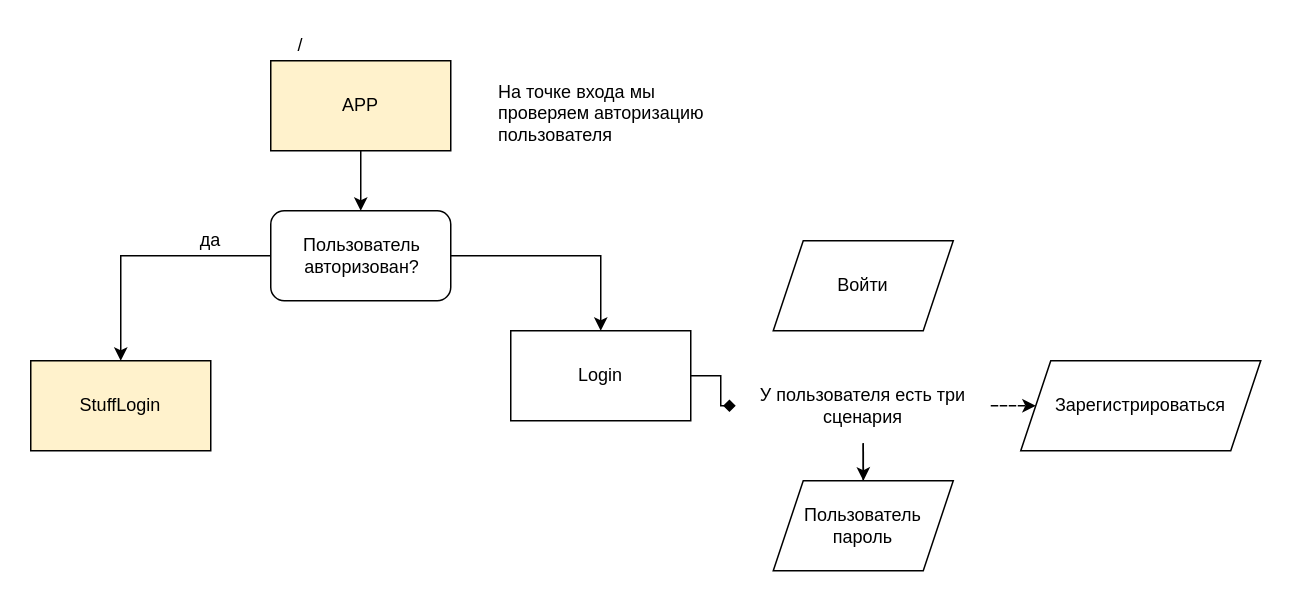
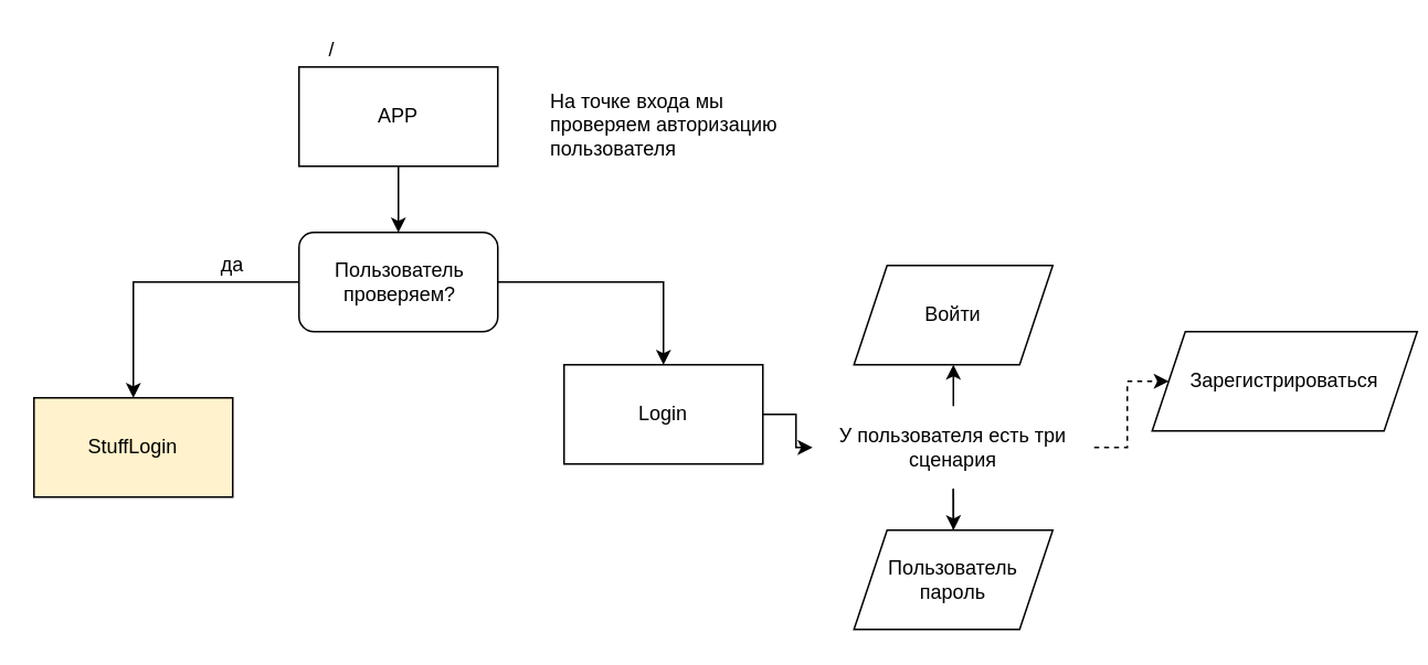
  <mxCell id="0" />
  <mxCell id="1" parent="0" />
  <mxCell id="2" style="edgeStyle=orthogonalEdgeStyle;rounded=0;orthogonalLoop=1;jettySize=auto;html=1;exitX=0.5;exitY=1;exitDx=0;exitDy=0;entryX=0.5;entryY=0;entryDx=0;entryDy=0;" edge="1" parent="1" source="3" target="8"><mxGeometry relative="1" as="geometry" /></mxCell>
- <mxCell id="3" value="APP" style="rounded=0;whiteSpace=wrap;html=1;fillColor=#fff2cc;" vertex="1" parent="1"><mxGeometry x="180" y="40" width="120" height="60" as="geometry" /></mxCell>
+ <mxCell id="3" value="APP" style="rounded=0;whiteSpace=wrap;html=1;" vertex="1" parent="1"><mxGeometry x="180" y="40" width="120" height="60" as="geometry" /></mxCell>
  <mxCell id="4" value="На точке входа мы проверяем авторизацию пользователя" style="text;html=1;strokeColor=none;fillColor=none;align=left;verticalAlign=middle;whiteSpace=wrap;rounded=0;" vertex="1" parent="1"><mxGeometry x="330" y="50" width="170" height="50" as="geometry" /></mxCell>
  <mxCell id="5" value="/" style="text;html=1;strokeColor=none;fillColor=none;align=center;verticalAlign=middle;whiteSpace=wrap;rounded=0;" vertex="1" parent="1"><mxGeometry x="180" y="20" width="40" height="20" as="geometry" /></mxCell>
  <mxCell id="6" style="edgeStyle=orthogonalEdgeStyle;rounded=0;orthogonalLoop=1;jettySize=auto;html=1;exitX=0;exitY=0.5;exitDx=0;exitDy=0;" edge="1" parent="1" source="8" target="9"><mxGeometry relative="1" as="geometry" /></mxCell>
  <mxCell id="7" style="edgeStyle=orthogonalEdgeStyle;rounded=0;orthogonalLoop=1;jettySize=auto;html=1;exitX=1;exitY=0.5;exitDx=0;exitDy=0;entryX=0.5;entryY=0;entryDx=0;entryDy=0;" edge="1" parent="1" source="8" target="12"><mxGeometry relative="1" as="geometry" /></mxCell>
- <mxCell id="8" value="&lt;div style=&quot;text-align: center&quot;&gt;&lt;span&gt;Пользователь авторизован?&lt;/span&gt;&lt;/div&gt;" style="rounded=1;whiteSpace=wrap;html=1;align=left;" vertex="1" parent="1"><mxGeometry x="180" y="140" width="120" height="60" as="geometry" /></mxCell>
+ <mxCell id="8" value="&lt;div style=&quot;text-align: center&quot;&gt;&lt;span&gt;Пользователь проверяем?&lt;/span&gt;&lt;/div&gt;" style="rounded=1;whiteSpace=wrap;html=1;align=left;" vertex="1" parent="1"><mxGeometry x="180" y="140" width="120" height="60" as="geometry" /></mxCell>
  <mxCell id="9" value="StuffLogin" style="rounded=0;whiteSpace=wrap;html=1;align=center;fillColor=#fff2cc;" vertex="1" parent="1"><mxGeometry x="20" y="240" width="120" height="60" as="geometry" /></mxCell>
  <mxCell id="10" value="да" style="text;html=1;strokeColor=none;fillColor=none;align=center;verticalAlign=middle;whiteSpace=wrap;rounded=0;" vertex="1" parent="1"><mxGeometry x="120" y="150" width="40" height="20" as="geometry" /></mxCell>
- <mxCell id="11" style="edgeStyle=orthogonalEdgeStyle;rounded=0;orthogonalLoop=1;jettySize=auto;html=1;exitX=1;exitY=0.5;exitDx=0;exitDy=0;endArrow=diamond;" edge="1" parent="1" source="12" target="17"><mxGeometry relative="1" as="geometry" /></mxCell>
+ <mxCell id="11" style="edgeStyle=orthogonalEdgeStyle;rounded=0;orthogonalLoop=1;jettySize=auto;html=1;exitX=1;exitY=0.5;exitDx=0;exitDy=0;" edge="1" parent="1" source="12" target="17"><mxGeometry relative="1" as="geometry" /></mxCell>
  <mxCell id="12" value="Login" style="rounded=0;whiteSpace=wrap;html=1;align=center;" vertex="1" parent="1"><mxGeometry x="340" y="220" width="120" height="60" as="geometry" /></mxCell>
  <mxCell id="13" style="edgeStyle=orthogonalEdgeStyle;rounded=0;orthogonalLoop=1;jettySize=auto;html=1;exitX=1;exitY=0.5;exitDx=0;exitDy=0;dashed=1;" edge="1" parent="1" source="17" target="20"><mxGeometry relative="1" as="geometry"><mxPoint x="720" y="270" as="targetPoint" /></mxGeometry></mxCell>
+ <mxCell id="14" style="edgeStyle=orthogonalEdgeStyle;rounded=0;orthogonalLoop=1;jettySize=auto;html=1;entryX=0.5;entryY=1;entryDx=0;entryDy=0;" edge="1" parent="1" source="17" target="18"><mxGeometry relative="1" as="geometry"><mxPoint x="575" y="210" as="targetPoint" /></mxGeometry></mxCell>
  <mxCell id="15" style="edgeStyle=orthogonalEdgeStyle;rounded=0;orthogonalLoop=1;jettySize=auto;html=1;exitX=0.5;exitY=1;exitDx=0;exitDy=0;" edge="1" parent="1" source="17"><mxGeometry relative="1" as="geometry"><mxPoint x="575.286" y="370" as="targetPoint" /></mxGeometry></mxCell>
  <mxCell id="16" style="edgeStyle=orthogonalEdgeStyle;rounded=0;orthogonalLoop=1;jettySize=auto;html=1;exitX=0.5;exitY=1;exitDx=0;exitDy=0;" edge="1" parent="1" source="17"><mxGeometry relative="1" as="geometry"><mxPoint x="575.103" y="320" as="targetPoint" /></mxGeometry></mxCell>
  <mxCell id="17" value="У пользователя есть три сценария" style="text;html=1;strokeColor=none;fillColor=none;align=center;verticalAlign=middle;whiteSpace=wrap;rounded=0;" vertex="1" parent="1"><mxGeometry x="490" y="245" width="170" height="50" as="geometry" /></mxCell>
  <mxCell id="18" value="Войти" style="shape=parallelogram;perimeter=parallelogramPerimeter;whiteSpace=wrap;html=1;fixedSize=1;align=center;" vertex="1" parent="1"><mxGeometry x="515" y="160" width="120" height="60" as="geometry" /></mxCell>
  <mxCell id="19" value="Пользователь пароль" style="shape=parallelogram;perimeter=parallelogramPerimeter;whiteSpace=wrap;html=1;fixedSize=1;align=center;" vertex="1" parent="1"><mxGeometry x="515" y="320" width="120" height="60" as="geometry" /></mxCell>
- <mxCell id="20" value="Зарегистрироваться" style="shape=parallelogram;perimeter=parallelogramPerimeter;whiteSpace=wrap;html=1;fixedSize=1;align=center;" vertex="1" parent="1"><mxGeometry x="680" y="240" width="160" height="60" as="geometry" /></mxCell>
+ <mxCell id="20" value="Зарегистрироваться" style="shape=parallelogram;perimeter=parallelogramPerimeter;whiteSpace=wrap;html=1;fixedSize=1;align=center;" vertex="1" parent="1"><mxGeometry x="695" y="200" width="160" height="60" as="geometry" /></mxCell>
